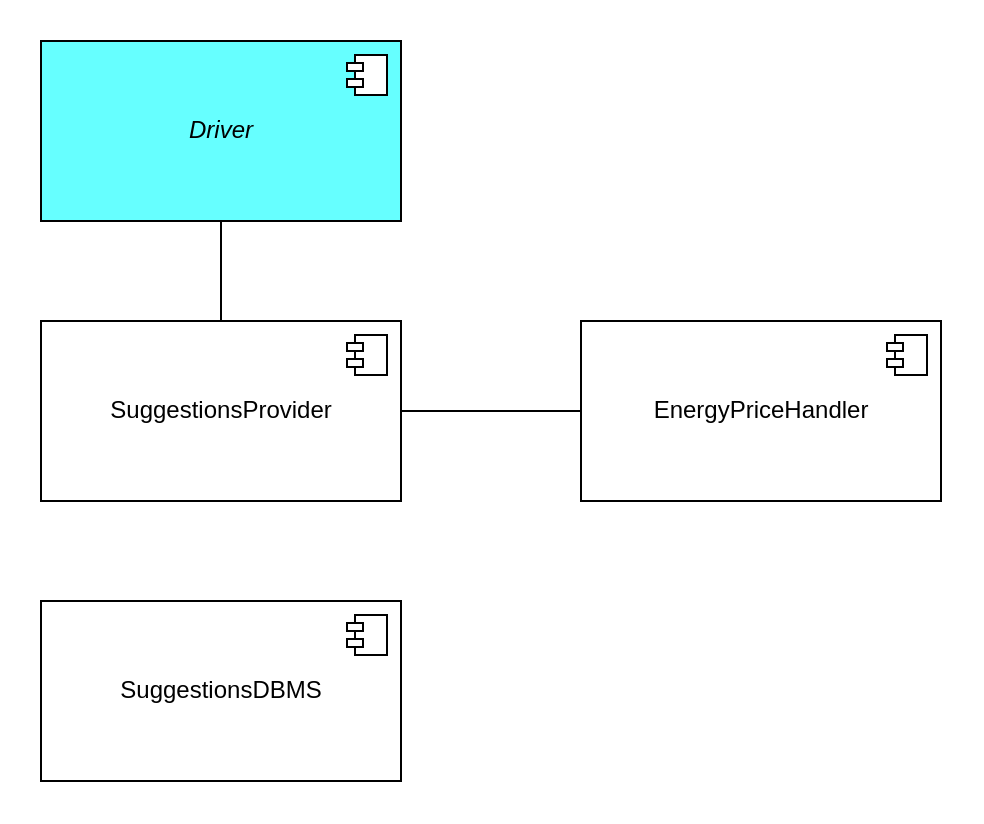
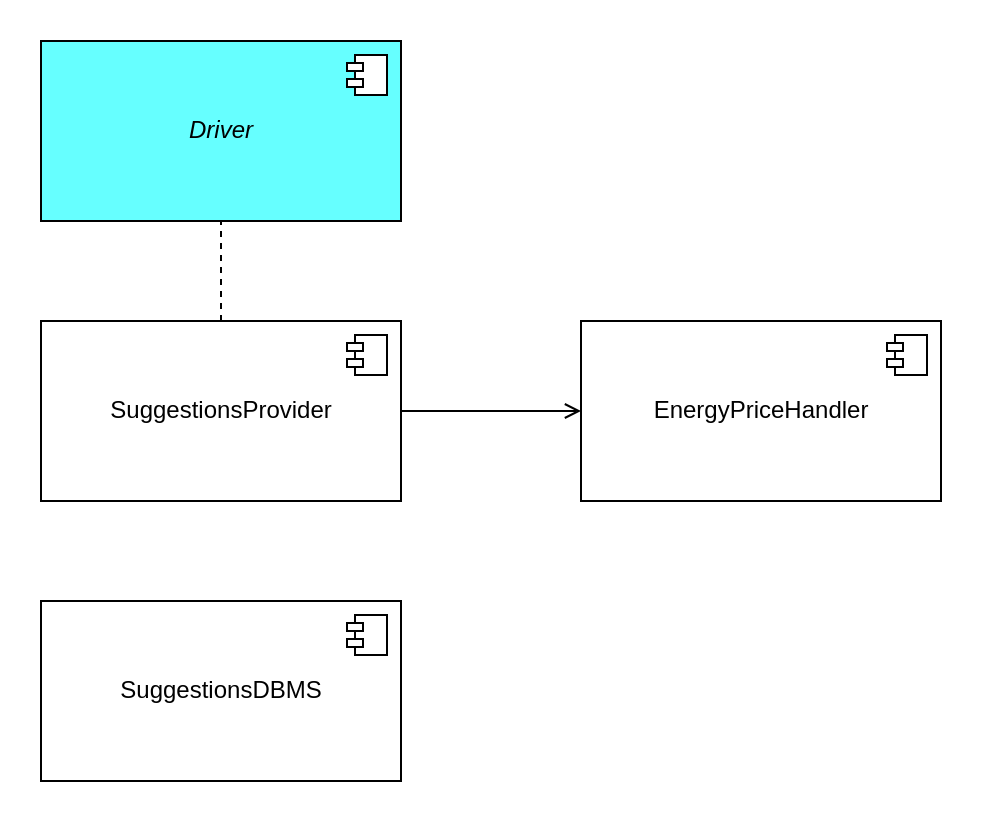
  <mxCell id="0" />
  <mxCell id="1" parent="0" />
  <mxCell id="2" value="&lt;div&gt;SuggestionsDBMS&lt;/div&gt;" style="html=1;dropTarget=0;" parent="1" vertex="1"><mxGeometry x="20" y="300" width="180" height="90" as="geometry" /></mxCell>
  <mxCell id="3" value="" style="shape=module;jettyWidth=8;jettyHeight=4;" parent="2" vertex="1"><mxGeometry x="1" width="20" height="20" relative="1" as="geometry"><mxPoint x="-27" y="7" as="offset" /></mxGeometry></mxCell>
- <mxCell id="4" style="edgeStyle=orthogonalEdgeStyle;rounded=0;orthogonalLoop=1;jettySize=auto;html=1;exitX=0.5;exitY=0;exitDx=0;exitDy=0;endArrow=none;endFill=0;" parent="1" source="6" target="8" edge="1"><mxGeometry relative="1" as="geometry" /></mxCell>
- <mxCell id="5" value="" style="edgeStyle=orthogonalEdgeStyle;rounded=0;orthogonalLoop=1;jettySize=auto;html=1;endArrow=none;endFill=0;" parent="1" source="6" target="10" edge="1"><mxGeometry relative="1" as="geometry" /></mxCell>
+ <mxCell id="4" style="edgeStyle=orthogonalEdgeStyle;rounded=0;orthogonalLoop=1;jettySize=auto;html=1;exitX=0.5;exitY=0;exitDx=0;exitDy=0;endArrow=none;endFill=0;dashed=1;" parent="1" source="6" target="8" edge="1"><mxGeometry relative="1" as="geometry" /></mxCell>
+ <mxCell id="5" value="" style="edgeStyle=orthogonalEdgeStyle;rounded=0;orthogonalLoop=1;jettySize=auto;html=1;endArrow=open;endFill=0;" parent="1" source="6" target="10" edge="1"><mxGeometry relative="1" as="geometry" /></mxCell>
  <mxCell id="6" value="&lt;div&gt;SuggestionsProvider&lt;/div&gt;" style="html=1;dropTarget=0;" parent="1" vertex="1"><mxGeometry x="20" y="160" width="180" height="90" as="geometry" /></mxCell>
  <mxCell id="7" value="" style="shape=module;jettyWidth=8;jettyHeight=4;" parent="6" vertex="1"><mxGeometry x="1" width="20" height="20" relative="1" as="geometry"><mxPoint x="-27" y="7" as="offset" /></mxGeometry></mxCell>
  <mxCell id="8" value="&lt;i&gt;Driver&lt;/i&gt;" style="html=1;dropTarget=0;fillColor=#66FFFF;" parent="1" vertex="1"><mxGeometry x="20" y="20" width="180" height="90" as="geometry" /></mxCell>
  <mxCell id="9" value="" style="shape=module;jettyWidth=8;jettyHeight=4;" parent="8" vertex="1"><mxGeometry x="1" width="20" height="20" relative="1" as="geometry"><mxPoint x="-27" y="7" as="offset" /></mxGeometry></mxCell>
  <mxCell id="10" value="EnergyPriceHandler" style="html=1;dropTarget=0;" parent="1" vertex="1"><mxGeometry x="290" y="160" width="180" height="90" as="geometry" /></mxCell>
  <mxCell id="11" value="" style="shape=module;jettyWidth=8;jettyHeight=4;" parent="10" vertex="1"><mxGeometry x="1" width="20" height="20" relative="1" as="geometry"><mxPoint x="-27" y="7" as="offset" /></mxGeometry></mxCell>
